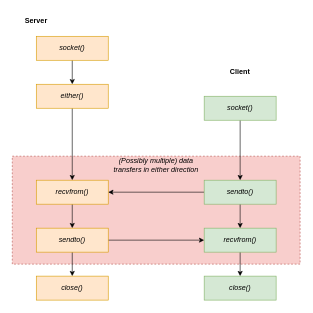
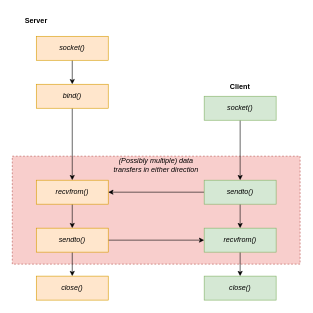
  <mxCell id="0" />
  <mxCell id="1" parent="0" />
  <mxCell id="2" value="" style="rounded=0;whiteSpace=wrap;html=1;dashed=1;fillColor=#f8cecc;strokeColor=#b85450;" vertex="1" parent="1"><mxGeometry x="20" y="260" width="480" height="180" as="geometry" /></mxCell>
  <mxCell id="3" style="edgeStyle=orthogonalEdgeStyle;rounded=0;orthogonalLoop=1;jettySize=auto;html=1;exitX=0.5;exitY=1;exitDx=0;exitDy=0;entryX=0.5;entryY=0;entryDx=0;entryDy=0;" edge="1" parent="1" source="4" target="6"><mxGeometry relative="1" as="geometry" /></mxCell>
  <mxCell id="4" value="&lt;i&gt;socket()&lt;/i&gt;" style="rounded=0;whiteSpace=wrap;html=1;fillColor=#ffe6cc;strokeColor=#d79b00;" vertex="1" parent="1"><mxGeometry x="60" y="60" width="120" height="40" as="geometry" /></mxCell>
  <mxCell id="5" style="edgeStyle=orthogonalEdgeStyle;rounded=0;orthogonalLoop=1;jettySize=auto;html=1;exitX=0.5;exitY=1;exitDx=0;exitDy=0;entryX=0.5;entryY=0;entryDx=0;entryDy=0;" edge="1" parent="1" source="6" target="8"><mxGeometry relative="1" as="geometry" /></mxCell>
- <mxCell id="6" value="&lt;i&gt;either()&lt;/i&gt;" style="rounded=0;whiteSpace=wrap;html=1;fillColor=#ffe6cc;strokeColor=#d79b00;" vertex="1" parent="1"><mxGeometry x="60" y="140" width="120" height="40" as="geometry" /></mxCell>
+ <mxCell id="6" value="&lt;i&gt;bind()&lt;/i&gt;" style="rounded=0;whiteSpace=wrap;html=1;fillColor=#ffe6cc;strokeColor=#d79b00;" vertex="1" parent="1"><mxGeometry x="60" y="140" width="120" height="40" as="geometry" /></mxCell>
  <mxCell id="7" style="edgeStyle=orthogonalEdgeStyle;rounded=0;orthogonalLoop=1;jettySize=auto;html=1;exitX=0.5;exitY=1;exitDx=0;exitDy=0;entryX=0.5;entryY=0;entryDx=0;entryDy=0;" edge="1" parent="1" source="8" target="11"><mxGeometry relative="1" as="geometry" /></mxCell>
  <mxCell id="8" value="&lt;i&gt;recvfrom()&lt;/i&gt;" style="rounded=0;whiteSpace=wrap;html=1;fillColor=#ffe6cc;strokeColor=#d79b00;" vertex="1" parent="1"><mxGeometry x="60" y="300" width="120" height="40" as="geometry" /></mxCell>
  <mxCell id="9" style="edgeStyle=orthogonalEdgeStyle;rounded=0;orthogonalLoop=1;jettySize=auto;html=1;exitX=0.5;exitY=1;exitDx=0;exitDy=0;entryX=0.5;entryY=0;entryDx=0;entryDy=0;" edge="1" parent="1" source="11" target="12"><mxGeometry relative="1" as="geometry" /></mxCell>
  <mxCell id="10" style="edgeStyle=orthogonalEdgeStyle;rounded=0;orthogonalLoop=1;jettySize=auto;html=1;exitX=1;exitY=0.5;exitDx=0;exitDy=0;entryX=0;entryY=0.5;entryDx=0;entryDy=0;" edge="1" parent="1" source="11" target="19"><mxGeometry relative="1" as="geometry" /></mxCell>
  <mxCell id="11" value="&lt;i&gt;sendto()&lt;/i&gt;" style="rounded=0;whiteSpace=wrap;html=1;fillColor=#ffe6cc;strokeColor=#d79b00;" vertex="1" parent="1"><mxGeometry x="60" y="380" width="120" height="40" as="geometry" /></mxCell>
  <mxCell id="12" value="&lt;i&gt;close()&lt;/i&gt;" style="rounded=0;whiteSpace=wrap;html=1;fillColor=#ffe6cc;strokeColor=#d79b00;" vertex="1" parent="1"><mxGeometry x="60" y="460" width="120" height="40" as="geometry" /></mxCell>
  <mxCell id="13" style="edgeStyle=orthogonalEdgeStyle;rounded=0;orthogonalLoop=1;jettySize=auto;html=1;exitX=0.5;exitY=1;exitDx=0;exitDy=0;entryX=0.5;entryY=0;entryDx=0;entryDy=0;" edge="1" parent="1" source="14" target="17"><mxGeometry relative="1" as="geometry" /></mxCell>
  <mxCell id="14" value="&lt;i&gt;socket()&lt;/i&gt;" style="rounded=0;whiteSpace=wrap;html=1;fillColor=#d5e8d4;strokeColor=#82b366;" vertex="1" parent="1"><mxGeometry x="340" y="160" width="120" height="40" as="geometry" /></mxCell>
  <mxCell id="15" style="edgeStyle=orthogonalEdgeStyle;rounded=0;orthogonalLoop=1;jettySize=auto;html=1;exitX=0.5;exitY=1;exitDx=0;exitDy=0;entryX=0.5;entryY=0;entryDx=0;entryDy=0;" edge="1" parent="1" source="17" target="19"><mxGeometry relative="1" as="geometry" /></mxCell>
  <mxCell id="16" style="edgeStyle=orthogonalEdgeStyle;rounded=0;orthogonalLoop=1;jettySize=auto;html=1;exitX=0;exitY=0.5;exitDx=0;exitDy=0;" edge="1" parent="1" source="17" target="8"><mxGeometry relative="1" as="geometry" /></mxCell>
  <mxCell id="17" value="&lt;i&gt;sendto()&lt;/i&gt;" style="rounded=0;whiteSpace=wrap;html=1;fillColor=#d5e8d4;strokeColor=#82b366;" vertex="1" parent="1"><mxGeometry x="340" y="300" width="120" height="40" as="geometry" /></mxCell>
  <mxCell id="18" style="edgeStyle=orthogonalEdgeStyle;rounded=0;orthogonalLoop=1;jettySize=auto;html=1;exitX=0.5;exitY=1;exitDx=0;exitDy=0;entryX=0.5;entryY=0;entryDx=0;entryDy=0;" edge="1" parent="1" source="19" target="20"><mxGeometry relative="1" as="geometry" /></mxCell>
  <mxCell id="19" value="&lt;i&gt;recvfrom()&lt;/i&gt;" style="rounded=0;whiteSpace=wrap;html=1;fillColor=#d5e8d4;strokeColor=#82b366;" vertex="1" parent="1"><mxGeometry x="340" y="380" width="120" height="40" as="geometry" /></mxCell>
  <mxCell id="20" value="&lt;i&gt;close()&lt;/i&gt;" style="rounded=0;whiteSpace=wrap;html=1;fillColor=#d5e8d4;strokeColor=#82b366;" vertex="1" parent="1"><mxGeometry x="340" y="460" width="120" height="40" as="geometry" /></mxCell>
  <mxCell id="21" value="&lt;b&gt;Server&lt;/b&gt;" style="text;html=1;align=center;verticalAlign=middle;whiteSpace=wrap;rounded=0;" vertex="1" parent="1"><mxGeometry x="30" y="20" width="60" height="30" as="geometry" /></mxCell>
- <mxCell id="22" value="&lt;b&gt;Client&lt;/b&gt;" style="text;html=1;align=center;verticalAlign=middle;whiteSpace=wrap;rounded=0;" vertex="1" parent="1"><mxGeometry x="370" y="105" width="60" height="30" as="geometry" /></mxCell>
+ <mxCell id="22" value="&lt;b&gt;Client&lt;/b&gt;" style="text;html=1;align=center;verticalAlign=middle;whiteSpace=wrap;rounded=0;" vertex="1" parent="1"><mxGeometry x="370" y="130" width="60" height="30" as="geometry" /></mxCell>
  <mxCell id="23" value="&lt;i&gt;(Possibly multiple) data transfers in either direction&lt;/i&gt;" style="text;html=1;align=center;verticalAlign=middle;whiteSpace=wrap;rounded=0;" vertex="1" parent="1"><mxGeometry x="175" y="260" width="170" height="30" as="geometry" /></mxCell>
